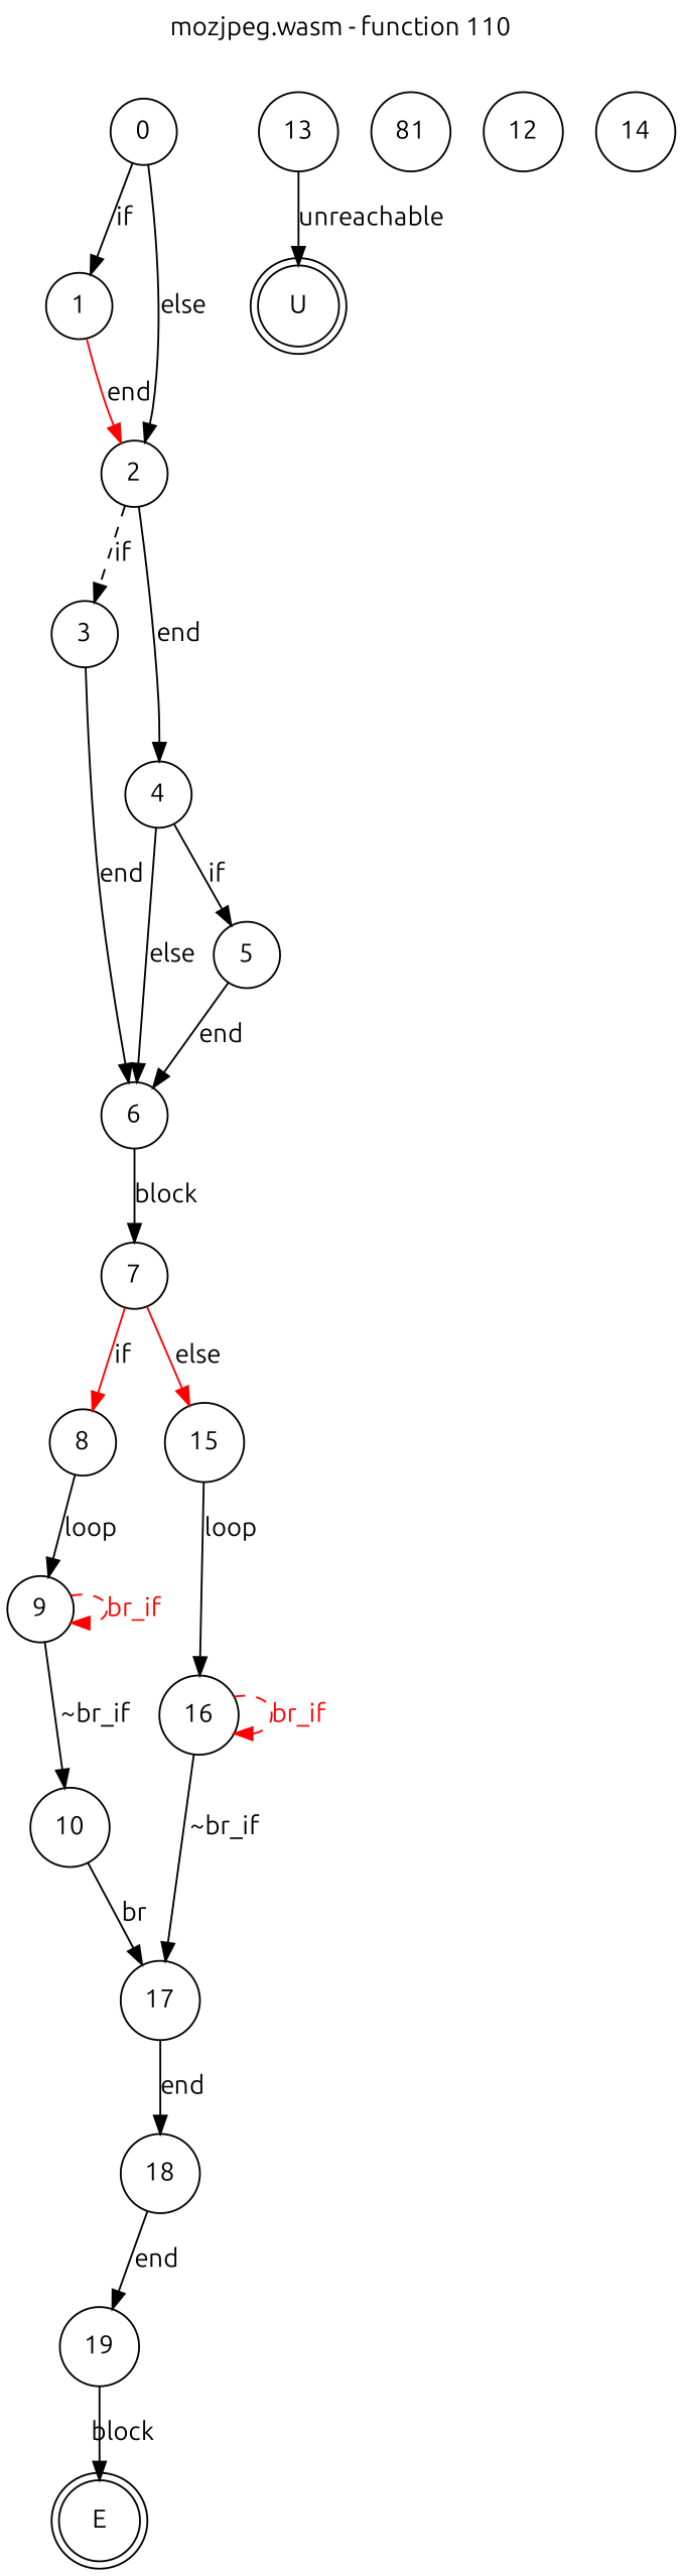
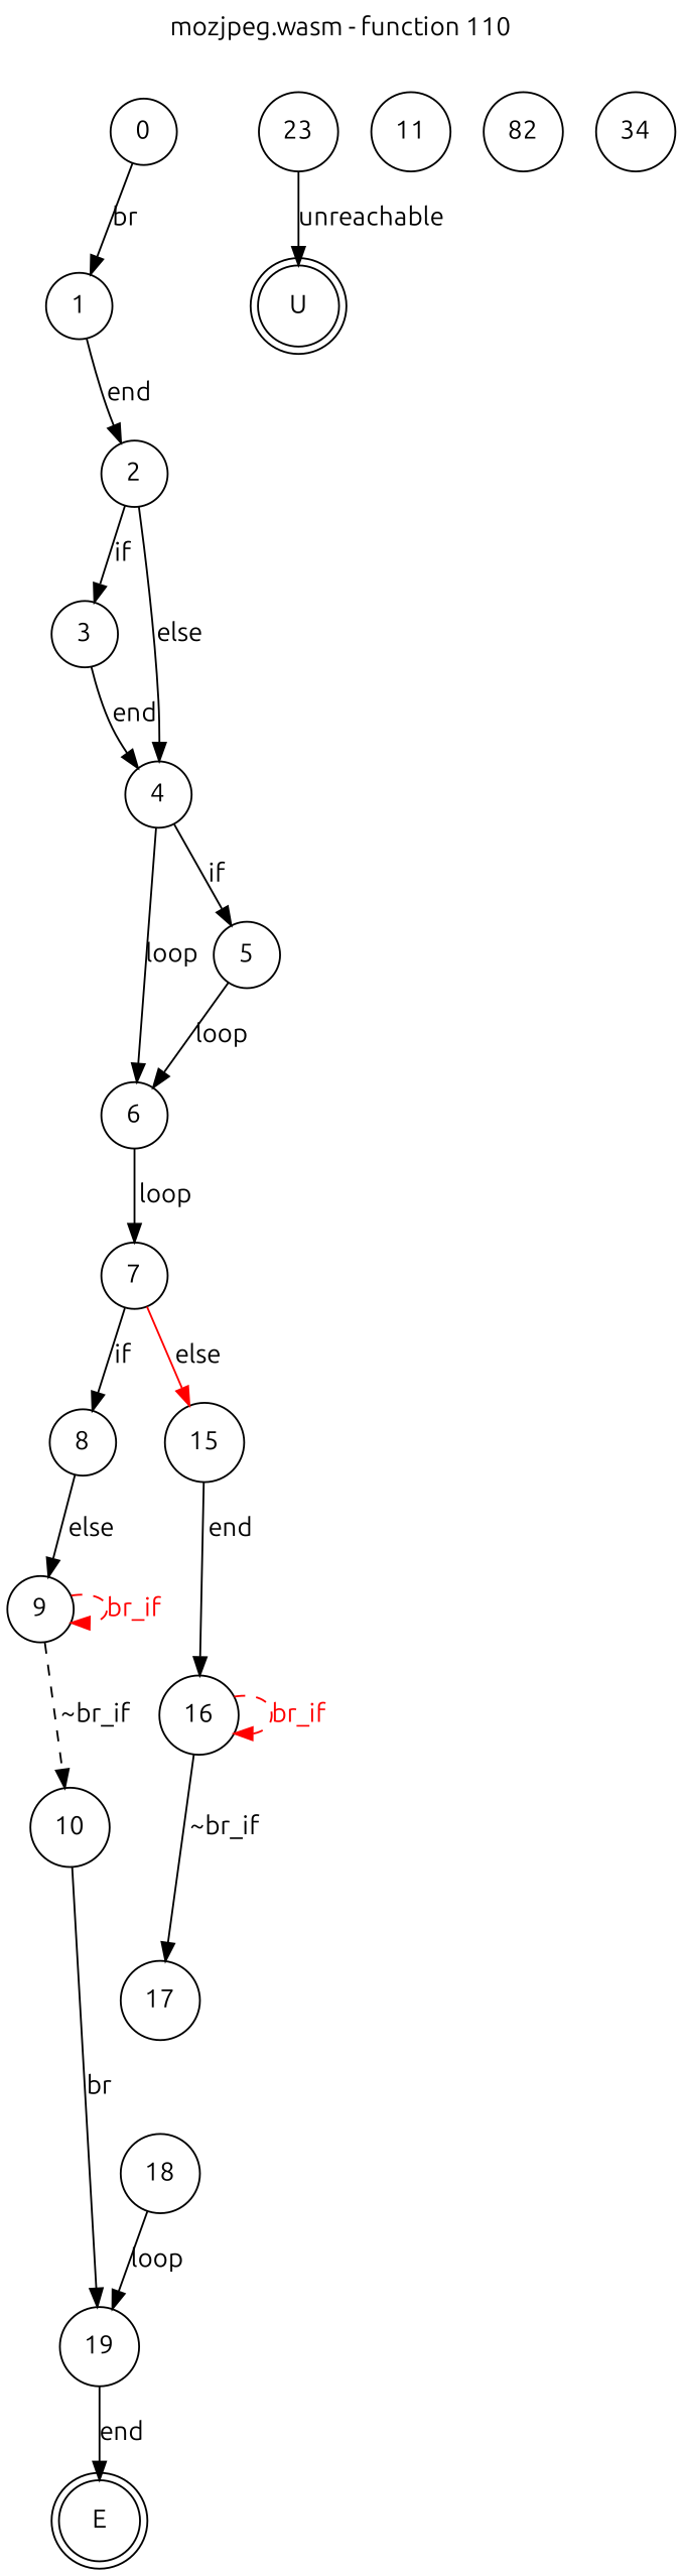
  digraph {
    fontname=Ubuntu
    label="mozjpeg.wasm - function 110"
    labelfontcolor=black
    labelfontname=Helvetica
    labelfontsize=16
    labelloc=t
    node [fontname=Ubuntu shape=circle fontcolor=black]
    edge [fontname=Ubuntu]
    E [shape=doublecircle fontcolor=""]
    U [shape=doublecircle fontcolor=""]
    n3 [label=0]
    n4 [label=1]
    n5 [label=2]
    n6 [label=3]
    n7 [label=4]
    n8 [label=5]
    n9 [label=6]
    n10 [label=7]
    n11 [label=8]
    n12 [label=15]
    n13 [label=9]
    n14 [label=16]
    n15 [label=10]
    n16 [label=19]
-   n17 [label=81]
-   n18 [label=12]
-   n19 [label=13]
-   n20 [label=14]
+   n17 [label=11]
+   n18 [label=82]
+   n19 [label=23]
+   n20 [label=34]
    n21 [label=17]
    n22 [label=18]
-   n3 -> n4 [label=if]
-   n3 -> n5 [label=else]
-   n4 -> n5 [label=end color=red]
-   n5 -> n6 [label=if style=dashed]
-   n5 -> n7 [label=end]
-   n6 -> n9 [label=end]
+   n3 -> n4 [label=br]
+   n4 -> n5 [label=end]
+   n5 -> n6 [label=if]
+   n5 -> n7 [label=else]
+   n6 -> n7 [label=end]
    n7 -> n8 [label=if]
-   n7 -> n9 [label=else]
-   n8 -> n9 [label=end]
-   n9 -> n10 [label=block]
-   n10 -> n11 [label=if color=red]
+   n7 -> n9 [label=loop]
+   n8 -> n9 [label=loop]
+   n9 -> n10 [label=loop]
+   n10 -> n11 [label=if]
    n10 -> n12 [color=red label=else]
-   n11 -> n13 [label=loop]
-   n12 -> n14 [label=loop]
+   n11 -> n13 [label=else]
+   n12 -> n14 [label=end]
    n13 -> n13 [color=red fontcolor=red label=br_if style=dashed]
-   n13 -> n15 [label="~br_if"]
+   n13 -> n15 [label="~br_if" style=dashed]
    n14 -> n14 [color=red fontcolor=red label=br_if style=dashed]
    n14 -> n21 [label="~br_if"]
-   n15 -> n21 [label=br]
-   n16 -> E [label=block]
+   n15 -> n16 [label=br]
+   n16 -> E [label=end]
    n19 -> U [label=unreachable]
-   n21 -> n22 [label=end]
-   n22 -> n16 [label=end]
+   n22 -> n16 [label=loop]
  }
